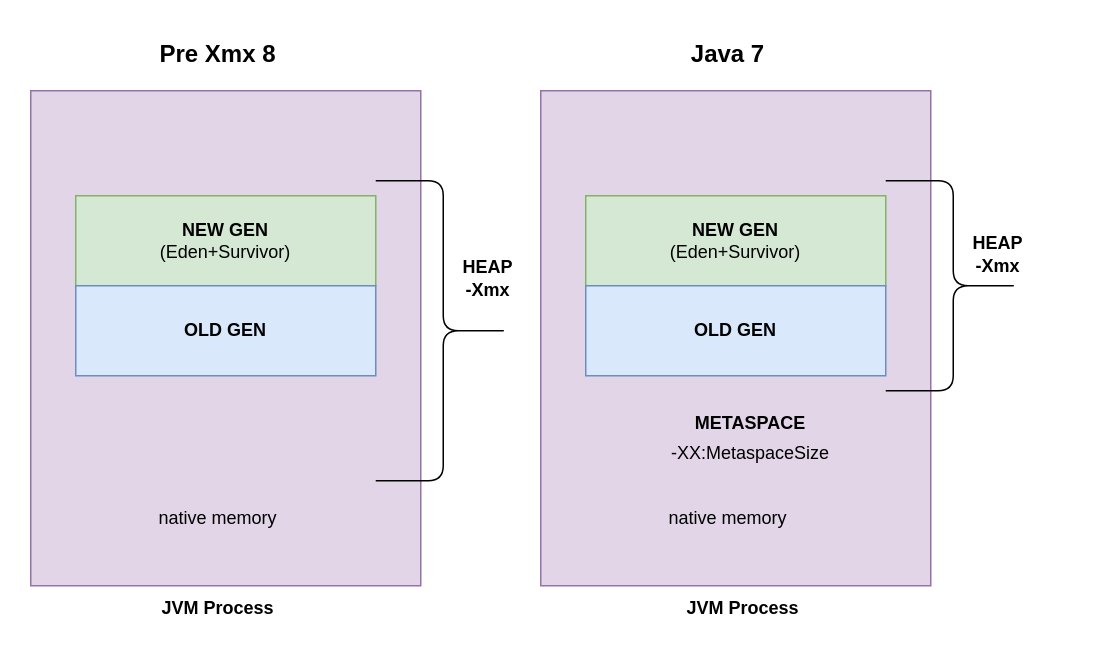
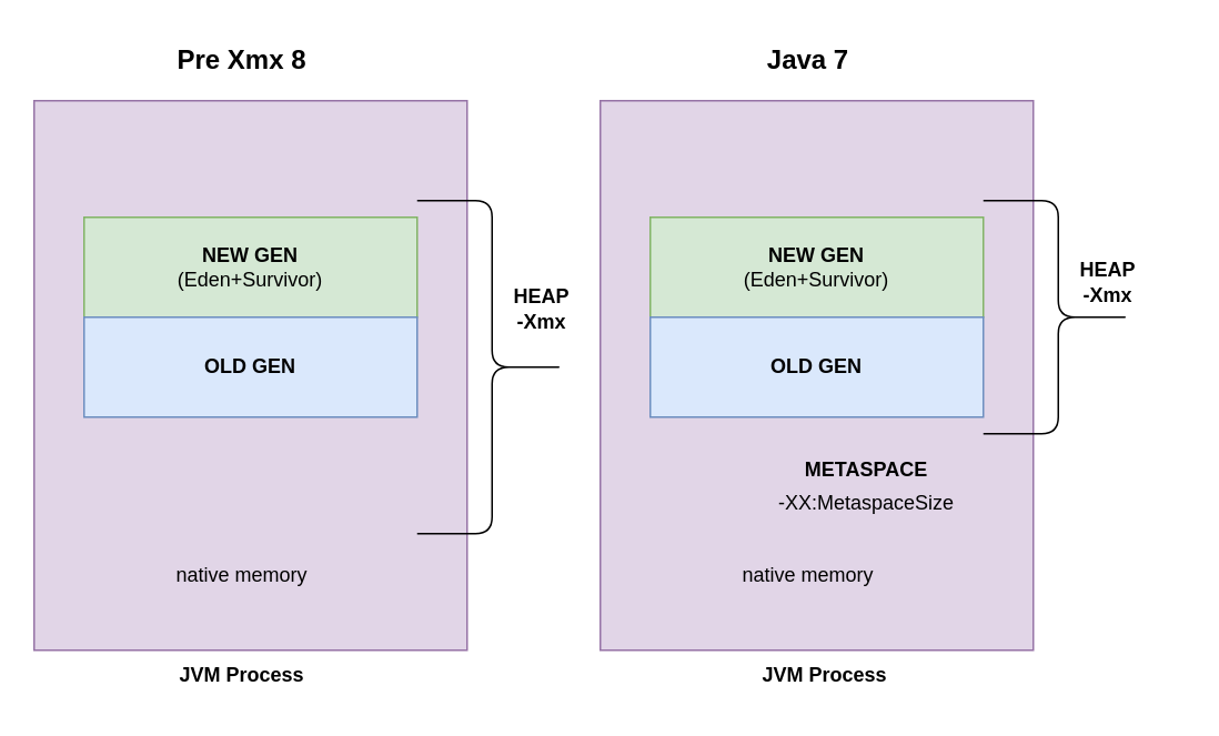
  <mxCell id="0" />
  <mxCell id="1" parent="0" />
  <mxCell id="2" value="" style="rounded=0;whiteSpace=wrap;html=1;fillColor=#e1d5e7;strokeColor=#9673a6;" vertex="1" parent="1"><mxGeometry x="20" y="60" width="260" height="330" as="geometry" /></mxCell>
  <mxCell id="3" value="&lt;b&gt;NEW GEN&lt;/b&gt;&lt;br&gt;(Eden+Survivor)" style="rounded=0;whiteSpace=wrap;html=1;fillColor=#d5e8d4;strokeColor=#82b366;" vertex="1" parent="1"><mxGeometry x="50" y="130" width="200" height="60" as="geometry" /></mxCell>
  <mxCell id="4" value="&lt;b&gt;OLD GEN&lt;/b&gt;" style="rounded=0;whiteSpace=wrap;html=1;fillColor=#dae8fc;strokeColor=#6c8ebf;" vertex="1" parent="1"><mxGeometry x="50" y="190" width="200" height="60" as="geometry" /></mxCell>
  <mxCell id="5" value="" style="shape=curlyBracket;whiteSpace=wrap;html=1;rounded=1;flipH=1;labelPosition=right;verticalLabelPosition=middle;align=left;verticalAlign=middle;" vertex="1" parent="1"><mxGeometry x="250" y="120" width="90" height="200" as="geometry" /></mxCell>
  <mxCell id="6" value="HEAP&lt;br&gt;-Xmx" style="text;strokeColor=none;align=center;fillColor=none;html=1;verticalAlign=middle;whiteSpace=wrap;rounded=0;fontStyle=1" vertex="1" parent="1"><mxGeometry x="280" y="160" width="90" height="50" as="geometry" /></mxCell>
  <mxCell id="7" value="native memory" style="text;strokeColor=none;align=center;fillColor=none;html=1;verticalAlign=middle;whiteSpace=wrap;rounded=0;" vertex="1" parent="1"><mxGeometry x="100" y="330" width="90" height="30" as="geometry" /></mxCell>
  <mxCell id="8" value="JVM Process" style="text;strokeColor=none;align=center;fillColor=none;html=1;verticalAlign=middle;whiteSpace=wrap;rounded=0;fontStyle=1" vertex="1" parent="1"><mxGeometry x="90" y="390" width="110" height="30" as="geometry" /></mxCell>
  <mxCell id="9" value="Pre Xmx 8" style="text;strokeColor=none;align=center;fillColor=none;html=1;verticalAlign=middle;whiteSpace=wrap;rounded=0;fontStyle=1;fontSize=16;" vertex="1" parent="1"><mxGeometry x="100" y="20" width="90" height="30" as="geometry" /></mxCell>
  <mxCell id="10" value="" style="rounded=0;whiteSpace=wrap;html=1;fillColor=#e1d5e7;strokeColor=#9673a6;" vertex="1" parent="1"><mxGeometry x="360" y="60" width="260" height="330" as="geometry" /></mxCell>
  <mxCell id="11" value="&lt;b&gt;NEW GEN&lt;/b&gt;&lt;br&gt;(Eden+Survivor)" style="rounded=0;whiteSpace=wrap;html=1;fillColor=#d5e8d4;strokeColor=#82b366;" vertex="1" parent="1"><mxGeometry x="390" y="130" width="200" height="60" as="geometry" /></mxCell>
  <mxCell id="12" value="&lt;b&gt;OLD GEN&lt;/b&gt;" style="rounded=0;whiteSpace=wrap;html=1;fillColor=#dae8fc;strokeColor=#6c8ebf;" vertex="1" parent="1"><mxGeometry x="390" y="190" width="200" height="60" as="geometry" /></mxCell>
  <mxCell id="13" value="" style="shape=curlyBracket;whiteSpace=wrap;html=1;rounded=1;flipH=1;labelPosition=right;verticalLabelPosition=middle;align=left;verticalAlign=middle;" vertex="1" parent="1"><mxGeometry x="590" y="120" width="90" height="140" as="geometry" /></mxCell>
  <mxCell id="14" value="native memory" style="text;strokeColor=none;align=center;fillColor=none;html=1;verticalAlign=middle;whiteSpace=wrap;rounded=0;" vertex="1" parent="1"><mxGeometry x="440" y="330" width="90" height="30" as="geometry" /></mxCell>
  <mxCell id="15" value="Java 7" style="text;strokeColor=none;align=center;fillColor=none;html=1;verticalAlign=middle;whiteSpace=wrap;rounded=0;fontStyle=1;fontSize=16;" vertex="1" parent="1"><mxGeometry x="440" y="20" width="90" height="30" as="geometry" /></mxCell>
  <mxCell id="16" value="HEAP&lt;br&gt;-Xmx" style="text;strokeColor=none;align=center;fillColor=none;html=1;verticalAlign=middle;whiteSpace=wrap;rounded=0;fontStyle=1" vertex="1" parent="1"><mxGeometry x="620" y="144" width="90" height="50" as="geometry" /></mxCell>
- <mxCell id="17" value="&lt;b style=&quot;border-color: var(--border-color); font-size: 12px;&quot;&gt;METASPACE&lt;/b&gt;&lt;br style=&quot;border-color: var(--border-color); font-size: 12px;&quot;&gt;&lt;font style=&quot;font-size: 12px;&quot;&gt;-XX:MetaspaceSize&lt;/font&gt;" style="text;strokeColor=none;align=center;fillColor=none;html=1;verticalAlign=middle;whiteSpace=wrap;rounded=0;fontSize=16;" vertex="1" parent="1"><mxGeometry x="410" y="270" width="180" height="40" as="geometry" /></mxCell>
+ <mxCell id="17" value="&lt;b style=&quot;border-color: var(--border-color); font-size: 12px;&quot;&gt;METASPACE&lt;/b&gt;&lt;br style=&quot;border-color: var(--border-color); font-size: 12px;&quot;&gt;&lt;font style=&quot;font-size: 12px;&quot;&gt;-XX:MetaspaceSize&lt;/font&gt;" style="text;strokeColor=none;align=center;fillColor=none;html=1;verticalAlign=middle;whiteSpace=wrap;rounded=0;fontSize=16;" vertex="1" parent="1"><mxGeometry x="430" y="270" width="180" height="40" as="geometry" /></mxCell>
  <mxCell id="18" value="JVM Process" style="text;strokeColor=none;align=center;fillColor=none;html=1;verticalAlign=middle;whiteSpace=wrap;rounded=0;fontStyle=1" vertex="1" parent="1"><mxGeometry x="440" y="390" width="110" height="30" as="geometry" /></mxCell>
